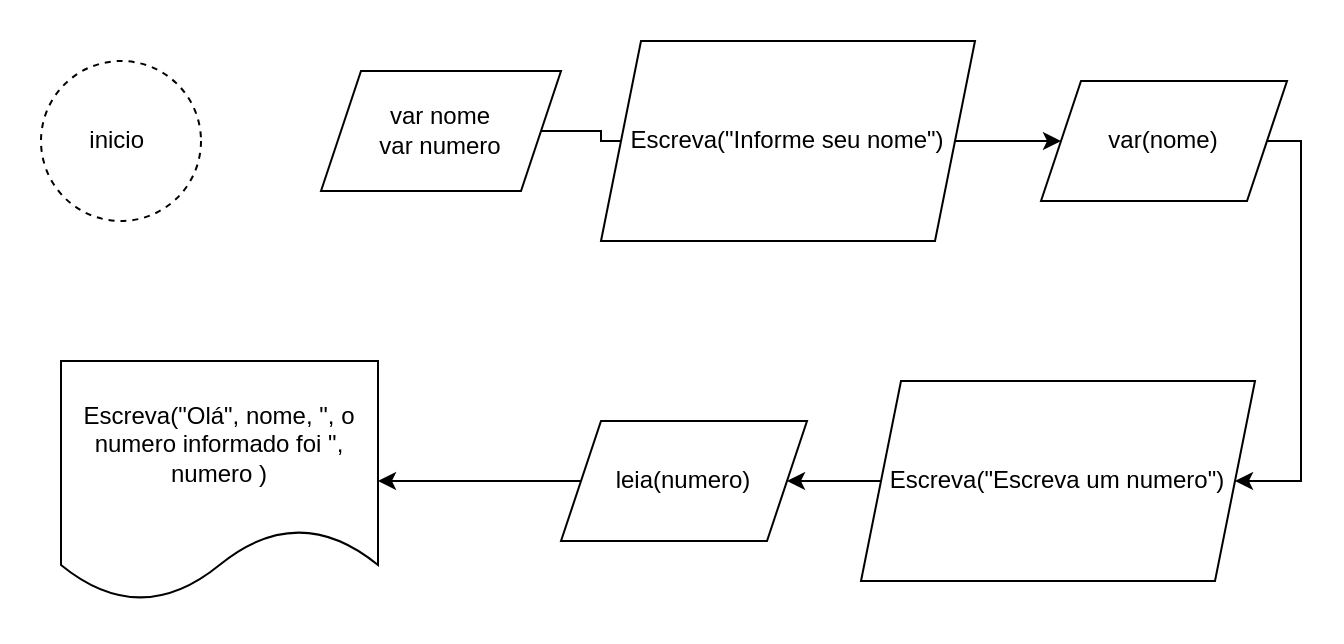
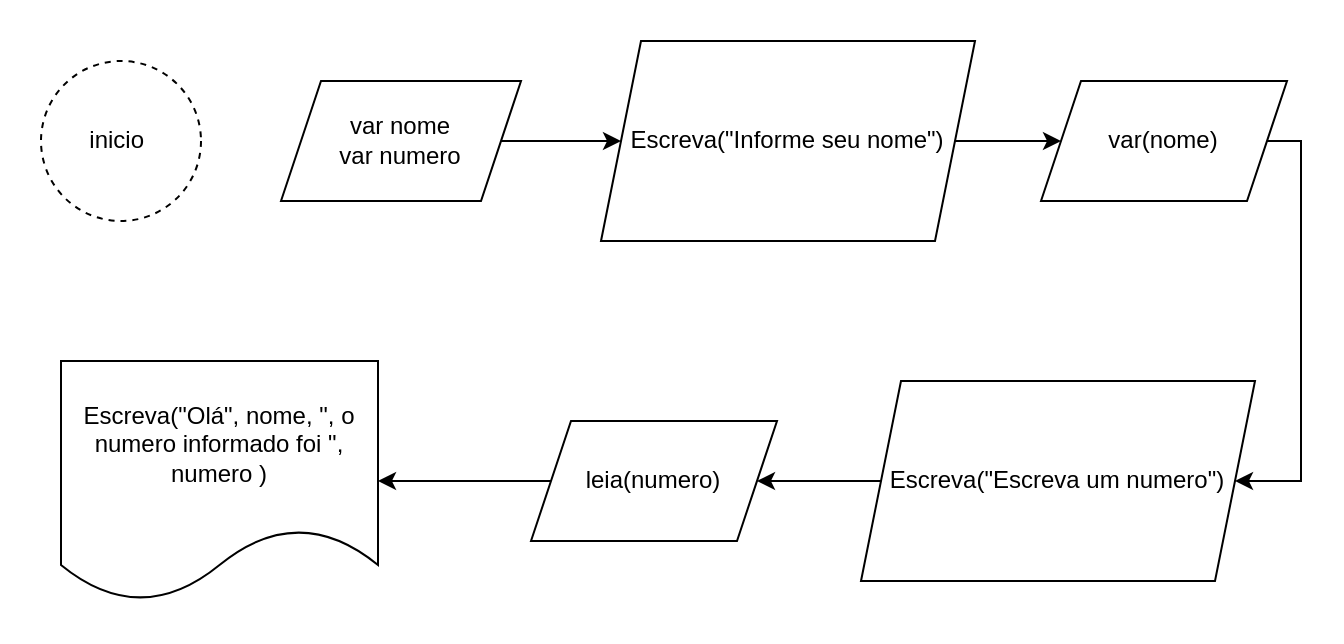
  <mxCell id="0" />
  <mxCell id="1" parent="0" />
  <mxCell id="2" value="inicio&amp;nbsp;" style="ellipse;whiteSpace=wrap;html=1;aspect=fixed;dashed=1;" vertex="1" parent="1"><mxGeometry x="20" y="30" width="80" height="80" as="geometry" /></mxCell>
  <mxCell id="3" value="" style="edgeStyle=orthogonalEdgeStyle;rounded=0;orthogonalLoop=1;jettySize=auto;html=1;" edge="1" parent="1" source="4" target="6"><mxGeometry relative="1" as="geometry" /></mxCell>
- <mxCell id="4" value="var nome&lt;div&gt;var numero&lt;/div&gt;" style="shape=parallelogram;perimeter=parallelogramPerimeter;whiteSpace=wrap;html=1;fixedSize=1;" vertex="1" parent="1"><mxGeometry x="160" y="35" width="120" height="60" as="geometry" /></mxCell>
+ <mxCell id="4" value="var nome&lt;div&gt;var numero&lt;/div&gt;" style="shape=parallelogram;perimeter=parallelogramPerimeter;whiteSpace=wrap;html=1;fixedSize=1;" vertex="1" parent="1"><mxGeometry x="140" y="40" width="120" height="60" as="geometry" /></mxCell>
  <mxCell id="5" value="" style="edgeStyle=orthogonalEdgeStyle;rounded=0;orthogonalLoop=1;jettySize=auto;html=1;" edge="1" parent="1" source="6" target="8"><mxGeometry relative="1" as="geometry" /></mxCell>
  <mxCell id="6" value="Escreva(&quot;Informe seu nome&quot;)" style="shape=parallelogram;perimeter=parallelogramPerimeter;whiteSpace=wrap;html=1;fixedSize=1;" vertex="1" parent="1"><mxGeometry x="300" y="20" width="187" height="100" as="geometry" /></mxCell>
  <mxCell id="7" style="edgeStyle=orthogonalEdgeStyle;rounded=0;orthogonalLoop=1;jettySize=auto;html=1;entryX=1;entryY=0.5;entryDx=0;entryDy=0;" edge="1" parent="1" source="8" target="10"><mxGeometry relative="1" as="geometry"><Array as="points"><mxPoint x="650" y="70" /><mxPoint x="650" y="240" /></Array></mxGeometry></mxCell>
  <mxCell id="8" value="var(nome)" style="shape=parallelogram;perimeter=parallelogramPerimeter;whiteSpace=wrap;html=1;fixedSize=1;" vertex="1" parent="1"><mxGeometry x="520" y="40" width="123" height="60" as="geometry" /></mxCell>
  <mxCell id="9" value="" style="edgeStyle=orthogonalEdgeStyle;rounded=0;orthogonalLoop=1;jettySize=auto;html=1;" edge="1" parent="1" source="10" target="12"><mxGeometry relative="1" as="geometry" /></mxCell>
  <mxCell id="10" value="Escreva(&quot;Escreva um numero&quot;)" style="shape=parallelogram;perimeter=parallelogramPerimeter;whiteSpace=wrap;html=1;fixedSize=1;" vertex="1" parent="1"><mxGeometry x="430" y="190" width="197" height="100" as="geometry" /></mxCell>
  <mxCell id="11" value="" style="edgeStyle=orthogonalEdgeStyle;rounded=0;orthogonalLoop=1;jettySize=auto;html=1;" edge="1" parent="1" source="12" target="13"><mxGeometry relative="1" as="geometry" /></mxCell>
- <mxCell id="12" value="leia(numero)" style="shape=parallelogram;perimeter=parallelogramPerimeter;whiteSpace=wrap;html=1;fixedSize=1;" vertex="1" parent="1"><mxGeometry x="280" y="210" width="123" height="60" as="geometry" /></mxCell>
+ <mxCell id="12" value="leia(numero)" style="shape=parallelogram;perimeter=parallelogramPerimeter;whiteSpace=wrap;html=1;fixedSize=1;" vertex="1" parent="1"><mxGeometry x="265" y="210" width="123" height="60" as="geometry" /></mxCell>
  <mxCell id="13" value="Escreva(&quot;Olá&quot;, nome, &quot;, o numero informado foi &quot;, numero )" style="shape=document;whiteSpace=wrap;html=1;boundedLbl=1;" vertex="1" parent="1"><mxGeometry x="30" y="180" width="158.5" height="120" as="geometry" /></mxCell>
